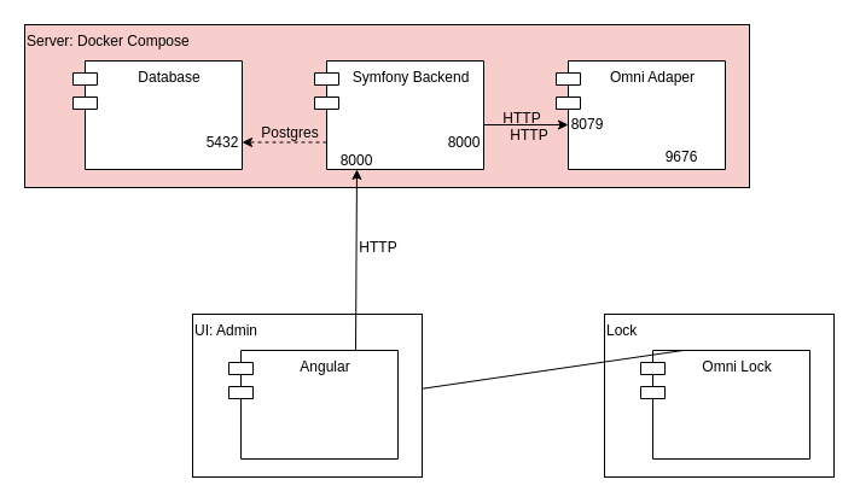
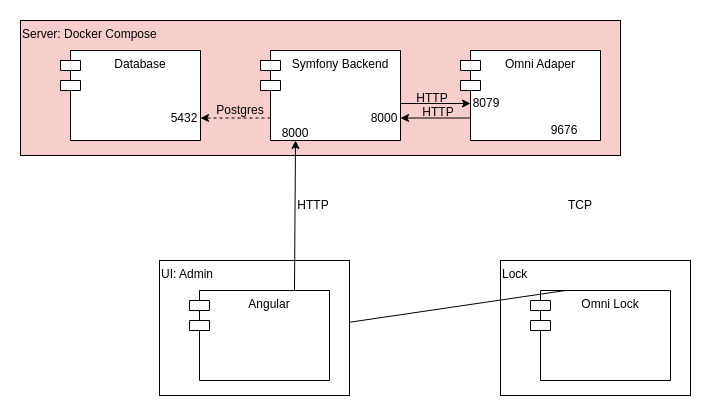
  <mxCell id="0" />
  <mxCell id="1" parent="0" />
  <mxCell id="2" value="&lt;div style=&quot;&quot;&gt;&lt;span style=&quot;background-color: initial;&quot;&gt;Lock&lt;/span&gt;&lt;/div&gt;" style="html=1;whiteSpace=wrap;align=left;horizontal=1;verticalAlign=top;" vertex="1" parent="1"><mxGeometry x="500" y="260" width="190" height="135" as="geometry" /></mxCell>
  <mxCell id="3" value="Omni Lock" style="shape=module;align=left;spacingLeft=20;align=center;verticalAlign=top;whiteSpace=wrap;html=1;" vertex="1" parent="1"><mxGeometry x="530" y="290" width="140" height="90" as="geometry" /></mxCell>
  <mxCell id="4" value="&lt;div style=&quot;&quot;&gt;&lt;span style=&quot;background-color: initial;&quot;&gt;Server: Docker Compose&lt;/span&gt;&lt;/div&gt;" style="html=1;whiteSpace=wrap;align=left;horizontal=1;verticalAlign=top;fillColor=#f8cecc;" vertex="1" parent="1"><mxGeometry x="20" y="20" width="600" height="135" as="geometry" /></mxCell>
  <mxCell id="5" value="Omni Adaper" style="shape=module;align=left;spacingLeft=20;align=center;verticalAlign=top;whiteSpace=wrap;html=1;" vertex="1" parent="1"><mxGeometry x="460" y="50" width="140" height="90" as="geometry" /></mxCell>
  <mxCell id="6" value="" style="endArrow=classic;html=1;rounded=0;exitX=0.25;exitY=0;exitDx=0;exitDy=0;" edge="1" parent="1" source="3" target="22"><mxGeometry width="50" height="50" relative="1" as="geometry"><mxPoint x="510" y="210" as="sourcePoint" /><mxPoint x="670" y="217" as="targetPoint" /></mxGeometry></mxCell>
  <mxCell id="7" value="9676" style="text;html=1;strokeColor=none;fillColor=none;align=center;verticalAlign=middle;whiteSpace=wrap;rounded=0;" vertex="1" parent="1"><mxGeometry x="534" y="115" width="60" height="30" as="geometry" /></mxCell>
  <mxCell id="8" value="8079" style="text;html=1;strokeColor=none;fillColor=none;align=center;verticalAlign=middle;whiteSpace=wrap;rounded=0;" vertex="1" parent="1"><mxGeometry x="456" y="88" width="60" height="30" as="geometry" /></mxCell>
  <mxCell id="9" value="Symfony Backend" style="shape=module;align=left;spacingLeft=20;align=center;verticalAlign=top;whiteSpace=wrap;html=1;" vertex="1" parent="1"><mxGeometry x="260" y="50" width="140" height="90" as="geometry" /></mxCell>
  <mxCell id="10" value="Database" style="shape=module;align=left;spacingLeft=20;align=center;verticalAlign=top;whiteSpace=wrap;html=1;" vertex="1" parent="1"><mxGeometry x="60" y="50" width="140" height="90" as="geometry" /></mxCell>
  <mxCell id="11" value="5432" style="text;html=1;strokeColor=none;fillColor=none;align=center;verticalAlign=middle;whiteSpace=wrap;rounded=0;" vertex="1" parent="1"><mxGeometry x="154" y="103" width="60" height="30" as="geometry" /></mxCell>
  <mxCell id="12" value="8000" style="text;html=1;strokeColor=none;fillColor=none;align=center;verticalAlign=middle;whiteSpace=wrap;rounded=0;" vertex="1" parent="1"><mxGeometry x="265" y="118" width="60" height="30" as="geometry" /></mxCell>
+ <mxCell id="13" value="" style="endArrow=classic;html=1;rounded=0;entryX=1;entryY=0.75;entryDx=0;entryDy=0;exitX=0;exitY=0.75;exitDx=10;exitDy=0;exitPerimeter=0;" edge="1" parent="1" source="5" target="9"><mxGeometry width="50" height="50" relative="1" as="geometry"><mxPoint x="290" y="230" as="sourcePoint" /><mxPoint x="340" y="180" as="targetPoint" /></mxGeometry></mxCell>
  <mxCell id="14" value="8000" style="text;html=1;strokeColor=none;fillColor=none;align=center;verticalAlign=middle;whiteSpace=wrap;rounded=0;" vertex="1" parent="1"><mxGeometry x="354" y="103" width="60" height="30" as="geometry" /></mxCell>
  <mxCell id="15" value="" style="endArrow=classic;html=1;rounded=0;" edge="1" parent="1"><mxGeometry width="50" height="50" relative="1" as="geometry"><mxPoint x="400" y="103" as="sourcePoint" /><mxPoint x="470" y="103" as="targetPoint" /></mxGeometry></mxCell>
+ <mxCell id="16" value="TCP" style="text;html=1;strokeColor=none;fillColor=none;align=center;verticalAlign=middle;whiteSpace=wrap;rounded=0;" vertex="1" parent="1"><mxGeometry x="550" y="190" width="60" height="30" as="geometry" /></mxCell>
  <mxCell id="17" value="HTTP" style="text;html=1;strokeColor=none;fillColor=none;align=center;verticalAlign=middle;whiteSpace=wrap;rounded=0;" vertex="1" parent="1"><mxGeometry x="402" y="83" width="60" height="30" as="geometry" /></mxCell>
  <mxCell id="18" value="HTTP" style="text;html=1;strokeColor=none;fillColor=none;align=center;verticalAlign=middle;whiteSpace=wrap;rounded=0;" vertex="1" parent="1"><mxGeometry x="408" y="97" width="60" height="30" as="geometry" /></mxCell>
  <mxCell id="19" value="" style="endArrow=classic;html=1;rounded=0;entryX=1;entryY=0.75;entryDx=0;entryDy=0;exitX=0;exitY=0.75;exitDx=10;exitDy=0;exitPerimeter=0;dashed=1;" edge="1" parent="1" source="9" target="10"><mxGeometry width="50" height="50" relative="1" as="geometry"><mxPoint x="280" y="250" as="sourcePoint" /><mxPoint x="330" y="200" as="targetPoint" /></mxGeometry></mxCell>
  <mxCell id="20" value="Postgres" style="text;html=1;strokeColor=none;fillColor=none;align=center;verticalAlign=middle;whiteSpace=wrap;rounded=0;" vertex="1" parent="1"><mxGeometry x="210" y="95" width="60" height="30" as="geometry" /></mxCell>
  <mxCell id="21" value="&lt;div style=&quot;&quot;&gt;UI: Admin&lt;/div&gt;" style="html=1;whiteSpace=wrap;align=left;horizontal=1;verticalAlign=top;" vertex="1" parent="1"><mxGeometry x="159" y="260" width="190" height="135" as="geometry" /></mxCell>
  <mxCell id="22" value="Angular" style="shape=module;align=left;spacingLeft=20;align=center;verticalAlign=top;whiteSpace=wrap;html=1;" vertex="1" parent="1"><mxGeometry x="189" y="290" width="140" height="90" as="geometry" /></mxCell>
  <mxCell id="23" value="" style="endArrow=classic;html=1;rounded=0;entryX=0.25;entryY=1;entryDx=0;entryDy=0;exitX=0.75;exitY=0;exitDx=0;exitDy=0;" edge="1" parent="1" source="22" target="9"><mxGeometry width="50" height="50" relative="1" as="geometry"><mxPoint x="350" y="230" as="sourcePoint" /><mxPoint x="370" y="240" as="targetPoint" /></mxGeometry></mxCell>
  <mxCell id="24" value="HTTP" style="text;html=1;strokeColor=none;fillColor=none;align=center;verticalAlign=middle;whiteSpace=wrap;rounded=0;" vertex="1" parent="1"><mxGeometry x="283" y="190" width="60" height="30" as="geometry" /></mxCell>
